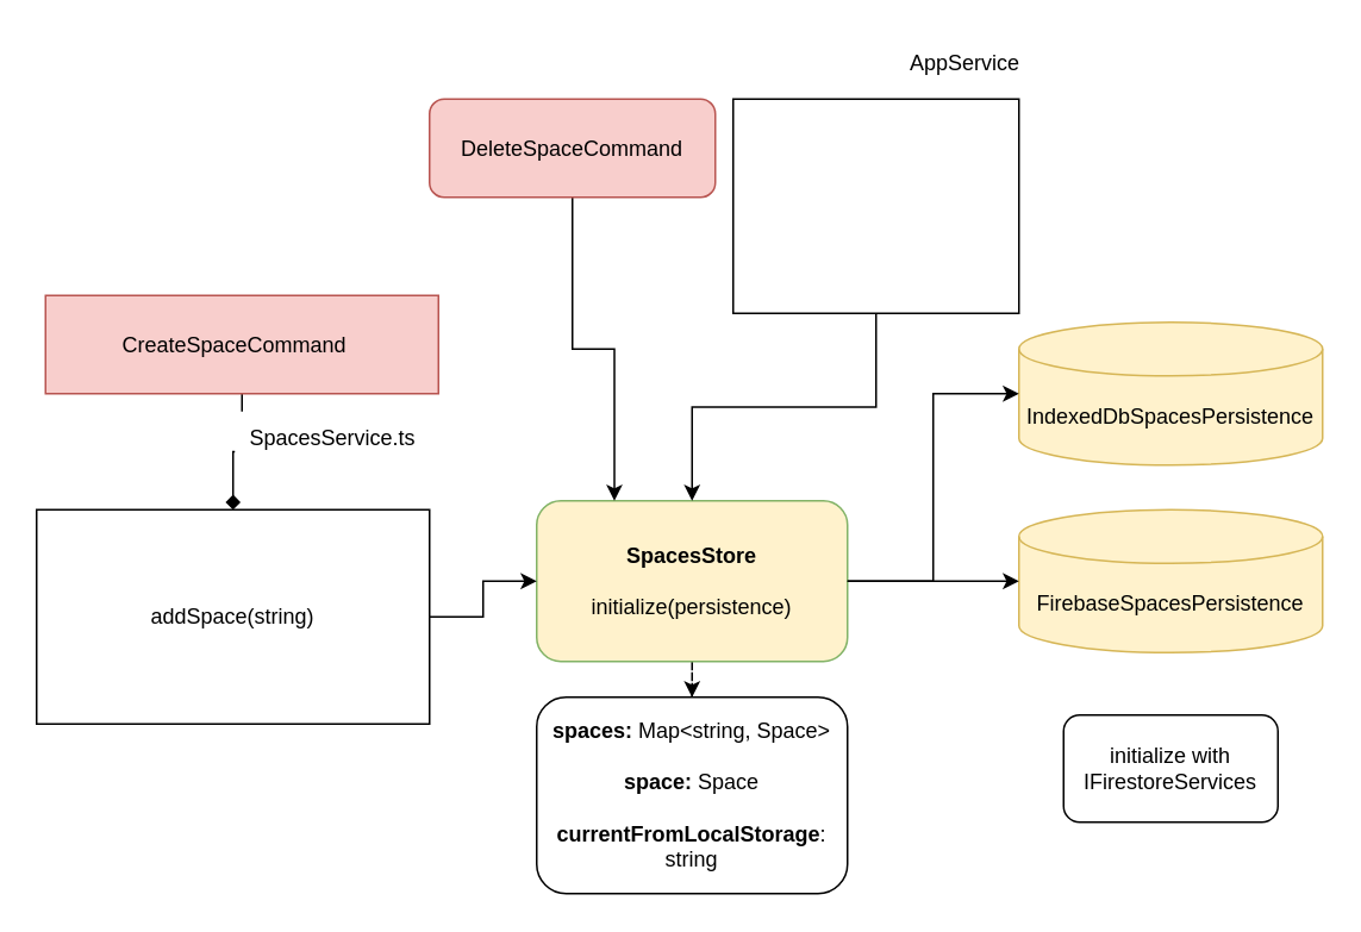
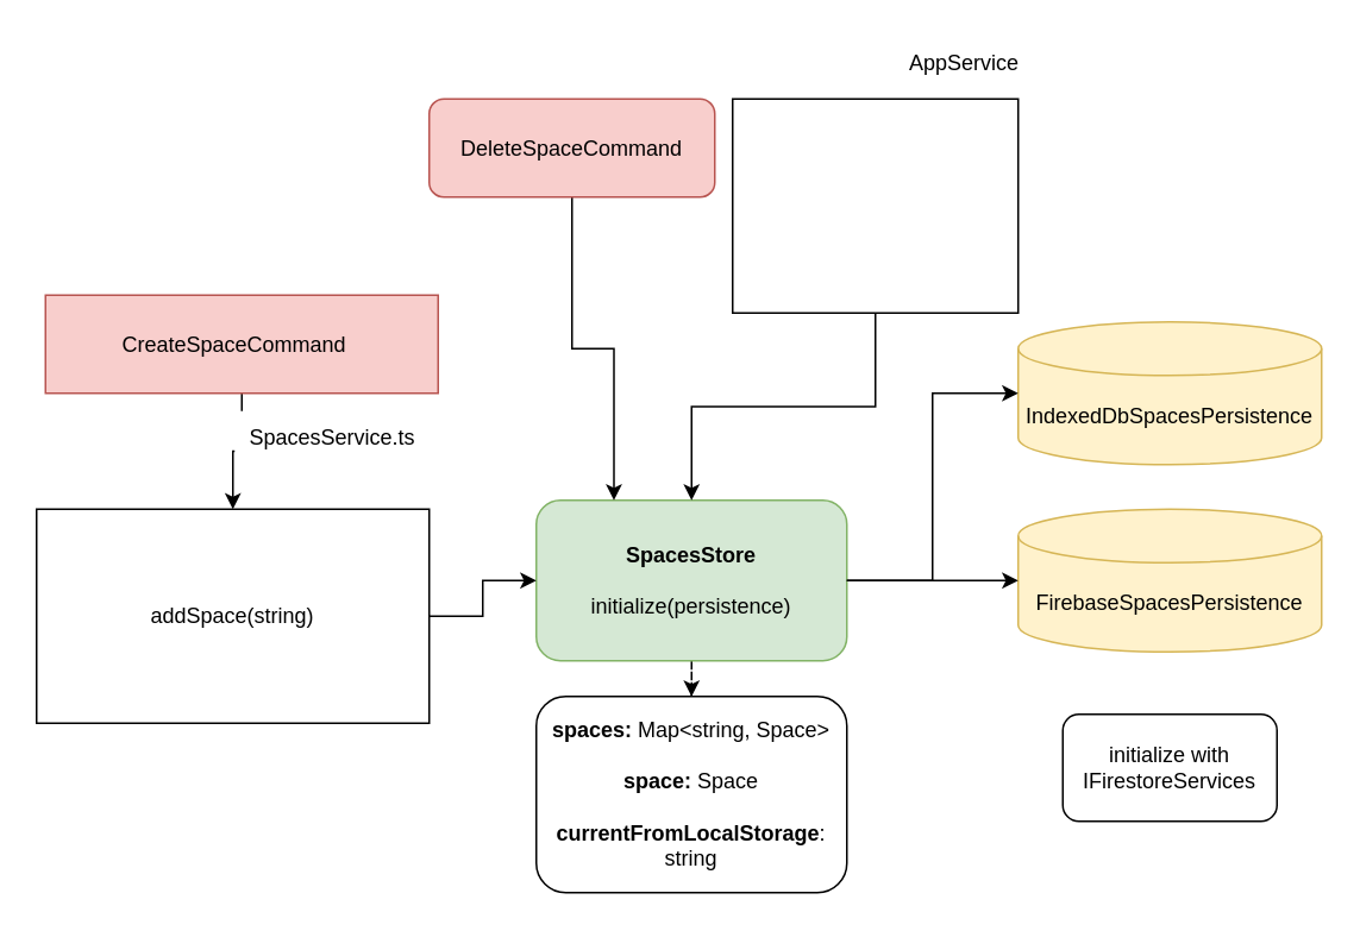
  <mxCell id="0" />
  <mxCell id="1" parent="0" />
  <mxCell id="2" style="edgeStyle=orthogonalEdgeStyle;rounded=0;orthogonalLoop=1;jettySize=auto;html=1;dashed=1;startArrow=none;startFill=0;" parent="1" source="3" target="11" edge="1"><mxGeometry relative="1" as="geometry" /></mxCell>
- <mxCell id="3" value="&lt;b&gt;SpacesStore&lt;/b&gt;&lt;div&gt;&lt;br&gt;&lt;/div&gt;&lt;div&gt;initialize(persistence)&lt;/div&gt;" style="rounded=1;whiteSpace=wrap;html=1;fillColor=#fff2cc;strokeColor=#82b366;" parent="1" vertex="1"><mxGeometry x="300" y="280" width="174" height="90" as="geometry" /></mxCell>
+ <mxCell id="3" value="&lt;b&gt;SpacesStore&lt;/b&gt;&lt;div&gt;&lt;br&gt;&lt;/div&gt;&lt;div&gt;initialize(persistence)&lt;/div&gt;" style="rounded=1;whiteSpace=wrap;html=1;fillColor=#d5e8d4;strokeColor=#82b366;" parent="1" vertex="1"><mxGeometry x="300" y="280" width="174" height="90" as="geometry" /></mxCell>
  <mxCell id="4" value="FirebaseSpacesPersistence" style="shape=cylinder3;whiteSpace=wrap;html=1;boundedLbl=1;backgroundOutline=1;size=15;fillColor=#fff2cc;strokeColor=#d6b656;" parent="1" vertex="1"><mxGeometry x="570" y="285" width="170" height="80" as="geometry" /></mxCell>
  <mxCell id="5" style="edgeStyle=orthogonalEdgeStyle;rounded=0;orthogonalLoop=1;jettySize=auto;html=1;entryX=0;entryY=0.5;entryDx=0;entryDy=0;entryPerimeter=0;" parent="1" source="3" target="4" edge="1"><mxGeometry relative="1" as="geometry" /></mxCell>
  <mxCell id="6" value="IndexedDbSpacesPersistence" style="shape=cylinder3;whiteSpace=wrap;html=1;boundedLbl=1;backgroundOutline=1;size=15;fillColor=#fff2cc;strokeColor=#d6b656;" parent="1" vertex="1"><mxGeometry x="570" y="180" width="170" height="80" as="geometry" /></mxCell>
  <mxCell id="7" style="edgeStyle=orthogonalEdgeStyle;rounded=0;orthogonalLoop=1;jettySize=auto;html=1;entryX=0;entryY=0.5;entryDx=0;entryDy=0;entryPerimeter=0;" parent="1" source="3" target="6" edge="1"><mxGeometry relative="1" as="geometry" /></mxCell>
  <mxCell id="8" style="edgeStyle=orthogonalEdgeStyle;rounded=0;orthogonalLoop=1;jettySize=auto;html=1;entryX=0.5;entryY=0;entryDx=0;entryDy=0;exitX=0.5;exitY=1;exitDx=0;exitDy=0;" parent="1" source="9" target="3" edge="1"><mxGeometry relative="1" as="geometry"><mxPoint x="394" y="225" as="sourcePoint" /></mxGeometry></mxCell>
  <mxCell id="9" value="" style="rounded=0;whiteSpace=wrap;html=1;align=center;" parent="1" vertex="1"><mxGeometry x="410" y="55" width="160" height="120" as="geometry" /></mxCell>
  <mxCell id="10" value="AppService" style="text;html=1;align=center;verticalAlign=middle;whiteSpace=wrap;rounded=0;" parent="1" vertex="1"><mxGeometry x="510" width="60" height="30" as="geometry" y="20" /></mxCell>
  <mxCell id="11" value="&lt;b&gt;spaces: &lt;/b&gt;Map&amp;lt;string, Space&amp;gt;&lt;br&gt;&lt;br&gt;&lt;b&gt;space: &lt;/b&gt;Space&lt;div&gt;&lt;br&gt;&lt;/div&gt;&lt;div&gt;&lt;b&gt;currentFromLocalStorage&lt;/b&gt;: string&lt;/div&gt;" style="rounded=1;whiteSpace=wrap;html=1;" parent="1" vertex="1"><mxGeometry x="300" y="390" width="174" height="110" as="geometry" /></mxCell>
  <mxCell id="12" value="&lt;div&gt;initialize with&lt;/div&gt;IFirestoreServices" style="rounded=1;whiteSpace=wrap;html=1;" parent="1" vertex="1"><mxGeometry x="595" y="400" width="120" height="60" as="geometry" /></mxCell>
  <mxCell id="13" value="addSpace(string)" style="rounded=0;whiteSpace=wrap;html=1;align=center;" vertex="1" parent="1"><mxGeometry x="20" y="285" width="220" height="120" as="geometry" /></mxCell>
- <mxCell id="14" style="edgeStyle=orthogonalEdgeStyle;rounded=0;orthogonalLoop=1;jettySize=auto;html=1;entryX=0.5;entryY=0;entryDx=0;entryDy=0;endArrow=diamond;" edge="1" parent="1" source="15" target="13"><mxGeometry relative="1" as="geometry" /></mxCell>
+ <mxCell id="14" style="edgeStyle=orthogonalEdgeStyle;rounded=0;orthogonalLoop=1;jettySize=auto;html=1;entryX=0.5;entryY=0;entryDx=0;entryDy=0;" edge="1" parent="1" source="15" target="13"><mxGeometry relative="1" as="geometry" /></mxCell>
  <mxCell id="15" value="CreateSpaceCommand&lt;span style=&quot;white-space: pre;&quot;&gt;&#09;&lt;/span&gt;" style="rounded=0;whiteSpace=wrap;html=1;align=center;fillColor=#f8cecc;strokeColor=#b85450;" vertex="1" parent="1"><mxGeometry x="25" y="165" width="220" height="55" as="geometry" /></mxCell>
  <mxCell id="16" value="SpacesService.ts" style="text;html=1;align=center;verticalAlign=middle;whiteSpace=wrap;rounded=0;fillColor=default;" vertex="1" parent="1"><mxGeometry x="131" y="230" width="110" height="30" as="geometry" /></mxCell>
  <mxCell id="17" style="edgeStyle=orthogonalEdgeStyle;rounded=0;orthogonalLoop=1;jettySize=auto;html=1;entryX=0.25;entryY=0;entryDx=0;entryDy=0;" edge="1" parent="1" source="18" target="3"><mxGeometry relative="1" as="geometry" /></mxCell>
  <mxCell id="18" value="DeleteSpaceCommand" style="whiteSpace=wrap;html=1;align=center;fillColor=#f8cecc;strokeColor=#b85450;rounded=1;" vertex="1" parent="1"><mxGeometry x="240" y="55" width="160" height="55" as="geometry" /></mxCell>
  <mxCell id="19" style="edgeStyle=orthogonalEdgeStyle;rounded=0;orthogonalLoop=1;jettySize=auto;html=1;entryX=0;entryY=0.5;entryDx=0;entryDy=0;" edge="1" parent="1" source="13" target="3"><mxGeometry relative="1" as="geometry" /></mxCell>
